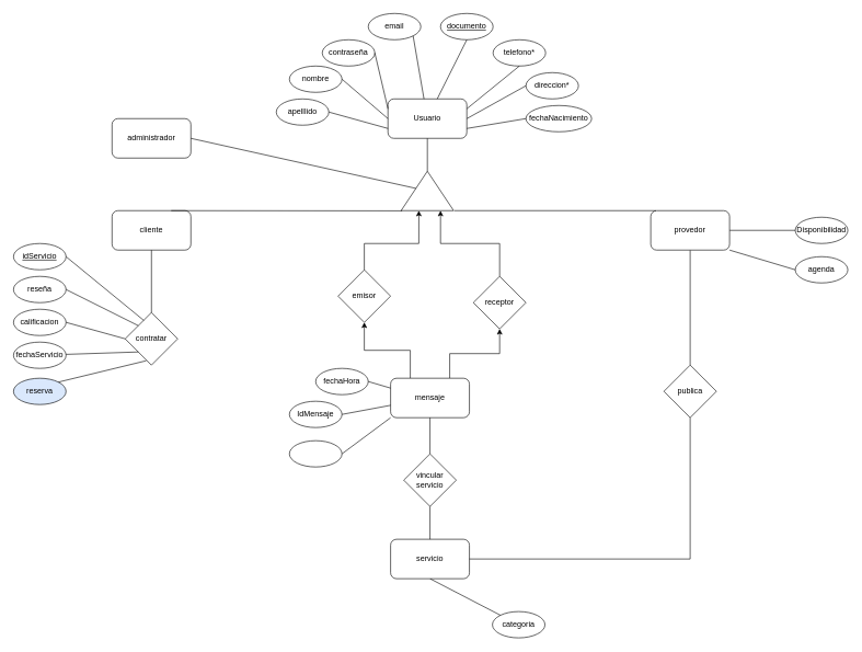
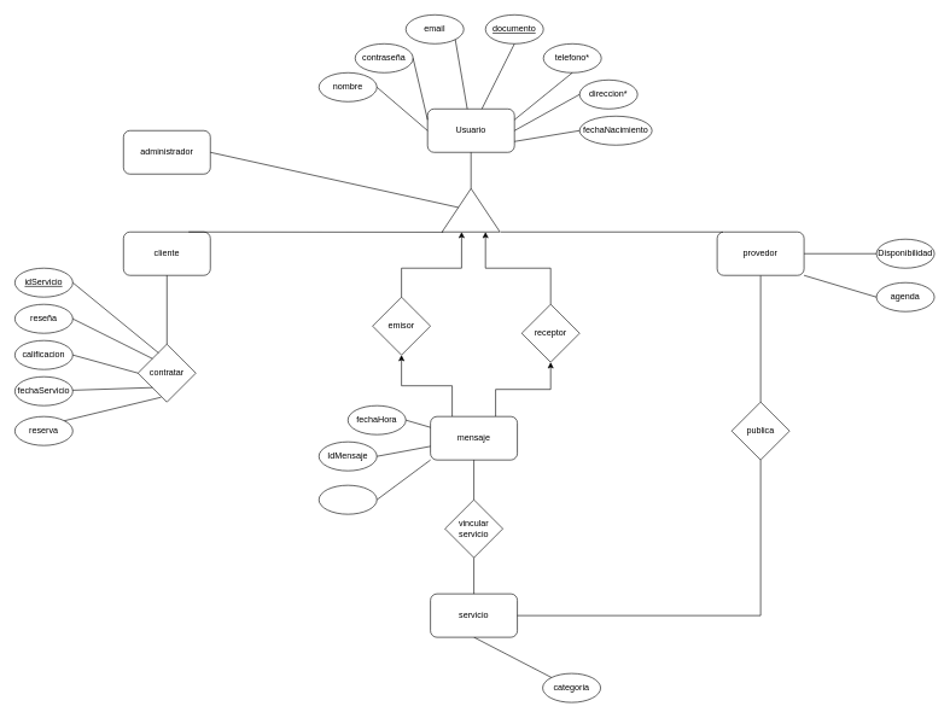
  <mxCell id="0" />
  <mxCell id="1" parent="0" />
  <mxCell id="2" value="Usuario" style="rounded=1;whiteSpace=wrap;html=1;" vertex="1" parent="1"><mxGeometry x="590" y="150" width="120" height="60" as="geometry" /></mxCell>
  <mxCell id="3" value="contraseña" style="ellipse;whiteSpace=wrap;html=1;" vertex="1" parent="1"><mxGeometry x="490" y="60" width="80" height="40" as="geometry" /></mxCell>
  <mxCell id="4" value="email" style="ellipse;whiteSpace=wrap;html=1;" vertex="1" parent="1"><mxGeometry x="560" y="20" width="80" height="40" as="geometry" /></mxCell>
  <mxCell id="5" value="&lt;u&gt;documento&lt;/u&gt;" style="ellipse;whiteSpace=wrap;html=1;" vertex="1" parent="1"><mxGeometry x="670" y="20" width="80" height="40" as="geometry" /></mxCell>
  <mxCell id="6" value="telefono*" style="ellipse;whiteSpace=wrap;html=1;" vertex="1" parent="1"><mxGeometry x="750" y="60" width="80" height="40" as="geometry" /></mxCell>
  <mxCell id="7" value="direccion*" style="ellipse;whiteSpace=wrap;html=1;" vertex="1" parent="1"><mxGeometry x="800" y="110" width="80" height="40" as="geometry" /></mxCell>
  <mxCell id="8" value="" style="endArrow=none;html=1;rounded=0;exitX=1;exitY=0.5;exitDx=0;exitDy=0;entryX=0;entryY=0.25;entryDx=0;entryDy=0;" edge="1" parent="1" source="3" target="2"><mxGeometry width="50" height="50" relative="1" as="geometry"><mxPoint x="750" y="300" as="sourcePoint" /><mxPoint x="800" y="250" as="targetPoint" /></mxGeometry></mxCell>
  <mxCell id="9" value="" style="endArrow=none;html=1;rounded=0;entryX=1;entryY=1;entryDx=0;entryDy=0;" edge="1" parent="1" source="2" target="4"><mxGeometry width="50" height="50" relative="1" as="geometry"><mxPoint x="750" y="300" as="sourcePoint" /><mxPoint x="800" y="250" as="targetPoint" /></mxGeometry></mxCell>
  <mxCell id="10" value="" style="endArrow=none;html=1;rounded=0;entryX=0.5;entryY=1;entryDx=0;entryDy=0;" edge="1" parent="1" source="2" target="5"><mxGeometry width="50" height="50" relative="1" as="geometry"><mxPoint x="750" y="300" as="sourcePoint" /><mxPoint x="800" y="250" as="targetPoint" /></mxGeometry></mxCell>
  <mxCell id="11" value="" style="endArrow=none;html=1;rounded=0;entryX=0.5;entryY=1;entryDx=0;entryDy=0;exitX=1;exitY=0.25;exitDx=0;exitDy=0;" edge="1" parent="1" source="2" target="6"><mxGeometry width="50" height="50" relative="1" as="geometry"><mxPoint x="750" y="300" as="sourcePoint" /><mxPoint x="800" y="250" as="targetPoint" /></mxGeometry></mxCell>
  <mxCell id="12" value="" style="endArrow=none;html=1;rounded=0;entryX=0;entryY=0.5;entryDx=0;entryDy=0;exitX=1;exitY=0.5;exitDx=0;exitDy=0;" edge="1" parent="1" source="2" target="7"><mxGeometry width="50" height="50" relative="1" as="geometry"><mxPoint x="750" y="300" as="sourcePoint" /><mxPoint x="800" y="250" as="targetPoint" /></mxGeometry></mxCell>
  <mxCell id="13" value="fechaNacimiento" style="ellipse;whiteSpace=wrap;html=1;" vertex="1" parent="1"><mxGeometry x="800" y="160" width="100" height="40" as="geometry" /></mxCell>
  <mxCell id="14" value="" style="endArrow=none;html=1;rounded=0;entryX=0;entryY=0.5;entryDx=0;entryDy=0;exitX=1;exitY=0.75;exitDx=0;exitDy=0;" edge="1" parent="1" source="2" target="13"><mxGeometry width="50" height="50" relative="1" as="geometry"><mxPoint x="750" y="300" as="sourcePoint" /><mxPoint x="800" y="250" as="targetPoint" /></mxGeometry></mxCell>
  <mxCell id="15" value="" style="triangle;whiteSpace=wrap;html=1;rotation=-90;" vertex="1" parent="1"><mxGeometry x="620" y="250" width="60" height="80" as="geometry" /></mxCell>
  <mxCell id="16" value="" style="endArrow=none;html=1;rounded=0;entryX=0.5;entryY=1;entryDx=0;entryDy=0;exitX=1;exitY=0.5;exitDx=0;exitDy=0;" edge="1" parent="1" source="15" target="2"><mxGeometry width="50" height="50" relative="1" as="geometry"><mxPoint x="750" y="300" as="sourcePoint" /><mxPoint x="800" y="250" as="targetPoint" /></mxGeometry></mxCell>
  <mxCell id="17" value="cliente" style="rounded=1;whiteSpace=wrap;html=1;" vertex="1" parent="1"><mxGeometry x="170" y="320" width="120" height="60" as="geometry" /></mxCell>
  <mxCell id="18" value="" style="endArrow=none;html=1;rounded=0;entryX=-0.005;entryY=0.019;entryDx=0;entryDy=0;entryPerimeter=0;exitX=0.75;exitY=0;exitDx=0;exitDy=0;" edge="1" parent="1" source="17" target="15"><mxGeometry width="50" height="50" relative="1" as="geometry"><mxPoint x="750" y="440" as="sourcePoint" /><mxPoint x="800" y="390" as="targetPoint" /></mxGeometry></mxCell>
  <mxCell id="19" value="contratar" style="rhombus;whiteSpace=wrap;html=1;" vertex="1" parent="1"><mxGeometry x="190" y="475" width="80" height="80" as="geometry" /></mxCell>
  <mxCell id="20" value="publica" style="rhombus;whiteSpace=wrap;html=1;" vertex="1" parent="1"><mxGeometry x="1010" y="555" width="80" height="80" as="geometry" /></mxCell>
  <mxCell id="21" value="" style="endArrow=none;html=1;rounded=0;entryX=0.5;entryY=1;entryDx=0;entryDy=0;exitX=0.5;exitY=0;exitDx=0;exitDy=0;" edge="1" parent="1" source="19" target="17"><mxGeometry width="50" height="50" relative="1" as="geometry"><mxPoint x="550" y="490" as="sourcePoint" /><mxPoint x="740" y="370" as="targetPoint" /></mxGeometry></mxCell>
  <mxCell id="22" value="calificacion" style="ellipse;whiteSpace=wrap;html=1;" vertex="1" parent="1"><mxGeometry x="20" y="470" width="80" height="40" as="geometry" /></mxCell>
  <mxCell id="23" value="reseña" style="ellipse;whiteSpace=wrap;html=1;" vertex="1" parent="1"><mxGeometry x="20" y="420" width="80" height="40" as="geometry" /></mxCell>
  <mxCell id="24" value="" style="endArrow=none;html=1;rounded=0;entryX=0.5;entryY=1;entryDx=0;entryDy=0;exitX=0.5;exitY=0;exitDx=0;exitDy=0;" edge="1" parent="1" source="20" target="57"><mxGeometry width="50" height="50" relative="1" as="geometry"><mxPoint x="860" y="550" as="sourcePoint" /><mxPoint x="740" y="370" as="targetPoint" /></mxGeometry></mxCell>
  <mxCell id="25" style="edgeStyle=orthogonalEdgeStyle;rounded=0;orthogonalLoop=1;jettySize=auto;html=1;exitX=0.5;exitY=1;exitDx=0;exitDy=0;" edge="1" parent="1" source="22" target="22"><mxGeometry relative="1" as="geometry" /></mxCell>
  <mxCell id="26" value="" style="endArrow=none;html=1;rounded=0;entryX=1;entryY=0.5;entryDx=0;entryDy=0;exitX=0;exitY=0;exitDx=0;exitDy=0;" edge="1" parent="1" source="19" target="23"><mxGeometry width="50" height="50" relative="1" as="geometry"><mxPoint x="490" y="458" as="sourcePoint" /><mxPoint x="540" y="408" as="targetPoint" /></mxGeometry></mxCell>
  <mxCell id="27" value="" style="endArrow=none;html=1;rounded=0;exitX=0;exitY=0.5;exitDx=0;exitDy=0;entryX=1;entryY=0.5;entryDx=0;entryDy=0;" edge="1" parent="1" source="19" target="22"><mxGeometry width="50" height="50" relative="1" as="geometry"><mxPoint x="490" y="458" as="sourcePoint" /><mxPoint x="90" y="670" as="targetPoint" /></mxGeometry></mxCell>
  <mxCell id="28" value="fechaServicio" style="ellipse;whiteSpace=wrap;html=1;" vertex="1" parent="1"><mxGeometry x="20" y="520" width="80" height="40" as="geometry" /></mxCell>
  <mxCell id="29" value="" style="endArrow=none;html=1;rounded=0;exitX=0;exitY=1;exitDx=0;exitDy=0;" edge="1" parent="1" source="19" target="28"><mxGeometry width="50" height="50" relative="1" as="geometry"><mxPoint x="490" y="458" as="sourcePoint" /><mxPoint x="540" y="408" as="targetPoint" /></mxGeometry></mxCell>
  <mxCell id="30" value="Disponibilidad" style="ellipse;whiteSpace=wrap;html=1;" vertex="1" parent="1"><mxGeometry x="1210" y="330" width="80" height="40" as="geometry" /></mxCell>
  <mxCell id="31" value="" style="endArrow=none;html=1;rounded=0;entryX=0;entryY=0.5;entryDx=0;entryDy=0;exitX=1;exitY=0.5;exitDx=0;exitDy=0;" edge="1" parent="1" source="57" target="30"><mxGeometry width="50" height="50" relative="1" as="geometry"><mxPoint x="880" y="430" as="sourcePoint" /><mxPoint x="930" y="380" as="targetPoint" /></mxGeometry></mxCell>
  <mxCell id="32" value="nombre" style="ellipse;whiteSpace=wrap;html=1;" vertex="1" parent="1"><mxGeometry x="440" y="100" width="80" height="40" as="geometry" /></mxCell>
  <mxCell id="33" value="" style="endArrow=none;html=1;rounded=0;exitX=1;exitY=0.5;exitDx=0;exitDy=0;entryX=0;entryY=0.5;entryDx=0;entryDy=0;" edge="1" parent="1" source="32" target="2"><mxGeometry width="50" height="50" relative="1" as="geometry"><mxPoint x="690" y="260" as="sourcePoint" /><mxPoint x="740" y="210" as="targetPoint" /></mxGeometry></mxCell>
- <mxCell id="34" value="apelllido" style="ellipse;whiteSpace=wrap;html=1;" vertex="1" parent="1"><mxGeometry x="420" y="150" width="80" height="40" as="geometry" /></mxCell>
- <mxCell id="35" value="" style="endArrow=none;html=1;rounded=0;exitX=1;exitY=0.5;exitDx=0;exitDy=0;entryX=0;entryY=0.75;entryDx=0;entryDy=0;" edge="1" parent="1" source="34" target="2"><mxGeometry width="50" height="50" relative="1" as="geometry"><mxPoint x="690" y="170" as="sourcePoint" /><mxPoint x="590" y="210" as="targetPoint" /></mxGeometry></mxCell>
  <mxCell id="36" value="categoria" style="ellipse;whiteSpace=wrap;html=1;" vertex="1" parent="1"><mxGeometry x="749" y="930" width="80" height="40" as="geometry" /></mxCell>
  <mxCell id="37" value="" style="endArrow=none;html=1;rounded=0;exitX=0.5;exitY=1;exitDx=0;exitDy=0;" edge="1" parent="1" source="38" target="36"><mxGeometry width="50" height="50" relative="1" as="geometry"><mxPoint x="690" y="668" as="sourcePoint" /><mxPoint x="740" y="618" as="targetPoint" /></mxGeometry></mxCell>
  <mxCell id="38" value="servicio" style="rounded=1;whiteSpace=wrap;html=1;" vertex="1" parent="1"><mxGeometry x="594" y="820" width="120" height="60" as="geometry" /></mxCell>
  <mxCell id="39" value="" style="endArrow=none;html=1;rounded=0;exitX=1;exitY=0.5;exitDx=0;exitDy=0;entryX=0.5;entryY=1;entryDx=0;entryDy=0;" edge="1" parent="1" source="38" target="20"><mxGeometry width="50" height="50" relative="1" as="geometry"><mxPoint x="710" y="580" as="sourcePoint" /><mxPoint x="860" y="690" as="targetPoint" /><Array as="points"><mxPoint x="1050" y="850" /></Array></mxGeometry></mxCell>
  <mxCell id="40" value="administrador" style="rounded=1;whiteSpace=wrap;html=1;" vertex="1" parent="1"><mxGeometry x="170" y="180" width="120" height="60" as="geometry" /></mxCell>
  <mxCell id="41" value="" style="endArrow=none;html=1;rounded=0;exitX=1;exitY=0.5;exitDx=0;exitDy=0;" edge="1" parent="1" source="40" target="15"><mxGeometry width="50" height="50" relative="1" as="geometry"><mxPoint x="710" y="390" as="sourcePoint" /><mxPoint x="760" y="340" as="targetPoint" /></mxGeometry></mxCell>
  <mxCell id="42" style="edgeStyle=orthogonalEdgeStyle;rounded=0;orthogonalLoop=1;jettySize=auto;html=1;exitX=0.5;exitY=1;exitDx=0;exitDy=0;" edge="1" parent="1" source="32" target="32"><mxGeometry relative="1" as="geometry" /></mxCell>
  <mxCell id="43" value="&lt;u&gt;idServicio&lt;/u&gt;" style="ellipse;whiteSpace=wrap;html=1;" vertex="1" parent="1"><mxGeometry x="20" y="370" width="80" height="40" as="geometry" /></mxCell>
  <mxCell id="44" value="" style="endArrow=none;html=1;rounded=0;entryX=1;entryY=0.5;entryDx=0;entryDy=0;exitX=0.356;exitY=0.152;exitDx=0;exitDy=0;exitPerimeter=0;" edge="1" parent="1" source="19" target="43"><mxGeometry width="50" height="50" relative="1" as="geometry"><mxPoint x="220" y="540" as="sourcePoint" /><mxPoint x="550" y="358" as="targetPoint" /></mxGeometry></mxCell>
- <mxCell id="45" value="reserva" style="ellipse;whiteSpace=wrap;html=1;fillColor=#dae8fc;" vertex="1" parent="1"><mxGeometry x="20" y="575" width="80" height="40" as="geometry" /></mxCell>
+ <mxCell id="45" value="reserva" style="ellipse;whiteSpace=wrap;html=1;" vertex="1" parent="1"><mxGeometry x="20" y="575" width="80" height="40" as="geometry" /></mxCell>
  <mxCell id="46" value="" style="endArrow=none;html=1;rounded=0;exitX=0.4;exitY=0.917;exitDx=0;exitDy=0;exitPerimeter=0;entryX=1;entryY=0;entryDx=0;entryDy=0;" edge="1" parent="1" source="19" target="45"><mxGeometry width="50" height="50" relative="1" as="geometry"><mxPoint x="268" y="690" as="sourcePoint" /><mxPoint x="160" y="700" as="targetPoint" /></mxGeometry></mxCell>
  <mxCell id="47" style="edgeStyle=orthogonalEdgeStyle;rounded=0;orthogonalLoop=1;jettySize=auto;html=1;exitX=0.75;exitY=0;exitDx=0;exitDy=0;entryX=0.5;entryY=1;entryDx=0;entryDy=0;" edge="1" parent="1" source="49" target="62"><mxGeometry relative="1" as="geometry" /></mxCell>
  <mxCell id="48" style="edgeStyle=orthogonalEdgeStyle;rounded=0;orthogonalLoop=1;jettySize=auto;html=1;exitX=0.25;exitY=0;exitDx=0;exitDy=0;entryX=0.5;entryY=1;entryDx=0;entryDy=0;" edge="1" parent="1" source="49" target="60"><mxGeometry relative="1" as="geometry" /></mxCell>
  <mxCell id="49" value="mensaje" style="rounded=1;whiteSpace=wrap;html=1;" vertex="1" parent="1"><mxGeometry x="594" y="575" width="120" height="60" as="geometry" /></mxCell>
  <mxCell id="50" value="fechaHora" style="ellipse;whiteSpace=wrap;html=1;" vertex="1" parent="1"><mxGeometry x="480" y="560" width="80" height="40" as="geometry" /></mxCell>
  <mxCell id="51" value="" style="endArrow=none;html=1;rounded=0;entryX=0;entryY=0.25;entryDx=0;entryDy=0;exitX=1;exitY=0.5;exitDx=0;exitDy=0;" edge="1" parent="1" source="50" target="49"><mxGeometry width="50" height="50" relative="1" as="geometry"><mxPoint x="690" y="830" as="sourcePoint" /><mxPoint x="740" y="780" as="targetPoint" /></mxGeometry></mxCell>
  <mxCell id="52" value="agenda" style="ellipse;whiteSpace=wrap;html=1;" vertex="1" parent="1"><mxGeometry x="1210" y="390" width="80" height="40" as="geometry" /></mxCell>
  <mxCell id="53" value="IdMensaje" style="ellipse;whiteSpace=wrap;html=1;" vertex="1" parent="1"><mxGeometry x="440" y="610" width="80" height="40" as="geometry" /></mxCell>
  <mxCell id="54" value="" style="endArrow=none;html=1;rounded=0;exitX=1;exitY=0.5;exitDx=0;exitDy=0;" edge="1" parent="1" source="53" target="49"><mxGeometry width="50" height="50" relative="1" as="geometry"><mxPoint x="550" y="700" as="sourcePoint" /><mxPoint x="620" y="725" as="targetPoint" /></mxGeometry></mxCell>
  <mxCell id="55" value="" style="endArrow=none;html=1;rounded=0;entryX=0;entryY=1;entryDx=0;entryDy=0;exitX=1;exitY=0.5;exitDx=0;exitDy=0;" edge="1" parent="1" source="56" target="49"><mxGeometry width="50" height="50" relative="1" as="geometry"><mxPoint x="500" y="730" as="sourcePoint" /><mxPoint x="560" y="755" as="targetPoint" /></mxGeometry></mxCell>
  <mxCell id="56" value="" style="ellipse;whiteSpace=wrap;html=1;" vertex="1" parent="1"><mxGeometry x="440" y="670" width="80" height="40" as="geometry" /></mxCell>
  <mxCell id="57" value="provedor" style="rounded=1;whiteSpace=wrap;html=1;" vertex="1" parent="1"><mxGeometry x="990" y="320" width="120" height="60" as="geometry" /></mxCell>
  <mxCell id="58" value="" style="endArrow=none;html=1;rounded=0;entryX=0;entryY=1.013;entryDx=0;entryDy=0;entryPerimeter=0;exitX=0.067;exitY=0;exitDx=0;exitDy=0;exitPerimeter=0;" edge="1" parent="1" source="57" target="15"><mxGeometry width="50" height="50" relative="1" as="geometry"><mxPoint x="1000" y="315" as="sourcePoint" /><mxPoint x="702" y="308.02" as="targetPoint" /></mxGeometry></mxCell>
  <mxCell id="59" value="" style="endArrow=none;html=1;rounded=0;entryX=0;entryY=0.5;entryDx=0;entryDy=0;exitX=1;exitY=1;exitDx=0;exitDy=0;" edge="1" parent="1" source="57" target="52"><mxGeometry width="50" height="50" relative="1" as="geometry"><mxPoint x="1160" y="410" as="sourcePoint" /><mxPoint x="1260" y="410" as="targetPoint" /></mxGeometry></mxCell>
  <mxCell id="60" value="emisor" style="rhombus;whiteSpace=wrap;html=1;" vertex="1" parent="1"><mxGeometry x="514" y="410" width="80" height="80" as="geometry" /></mxCell>
  <mxCell id="61" style="edgeStyle=orthogonalEdgeStyle;rounded=0;orthogonalLoop=1;jettySize=auto;html=1;exitX=0.5;exitY=0;exitDx=0;exitDy=0;entryX=0;entryY=0.75;entryDx=0;entryDy=0;" edge="1" parent="1" source="62" target="15"><mxGeometry relative="1" as="geometry" /></mxCell>
  <mxCell id="62" value="receptor" style="rhombus;whiteSpace=wrap;html=1;" vertex="1" parent="1"><mxGeometry x="720" y="420" width="80" height="80" as="geometry" /></mxCell>
  <mxCell id="63" style="edgeStyle=orthogonalEdgeStyle;rounded=0;orthogonalLoop=1;jettySize=auto;html=1;exitX=0.5;exitY=0;exitDx=0;exitDy=0;entryX=0;entryY=0.338;entryDx=0;entryDy=0;entryPerimeter=0;" edge="1" parent="1" source="60" target="15"><mxGeometry relative="1" as="geometry"><Array as="points"><mxPoint x="554" y="370" /><mxPoint x="637" y="370" /></Array></mxGeometry></mxCell>
  <mxCell id="64" value="vincular servicio" style="rhombus;whiteSpace=wrap;html=1;" vertex="1" parent="1"><mxGeometry x="614" y="690" width="80" height="80" as="geometry" /></mxCell>
  <mxCell id="65" value="" style="endArrow=none;html=1;rounded=0;exitX=0.5;exitY=0;exitDx=0;exitDy=0;entryX=0.5;entryY=1;entryDx=0;entryDy=0;" edge="1" parent="1" source="64" target="49"><mxGeometry width="50" height="50" relative="1" as="geometry"><mxPoint x="600" y="650" as="sourcePoint" /><mxPoint x="654" y="640" as="targetPoint" /></mxGeometry></mxCell>
  <mxCell id="66" value="" style="endArrow=none;html=1;rounded=0;exitX=0.5;exitY=0;exitDx=0;exitDy=0;entryX=0.5;entryY=1;entryDx=0;entryDy=0;" edge="1" parent="1" source="38" target="64"><mxGeometry width="50" height="50" relative="1" as="geometry"><mxPoint x="640" y="845" as="sourcePoint" /><mxPoint x="640" y="790" as="targetPoint" /></mxGeometry></mxCell>
